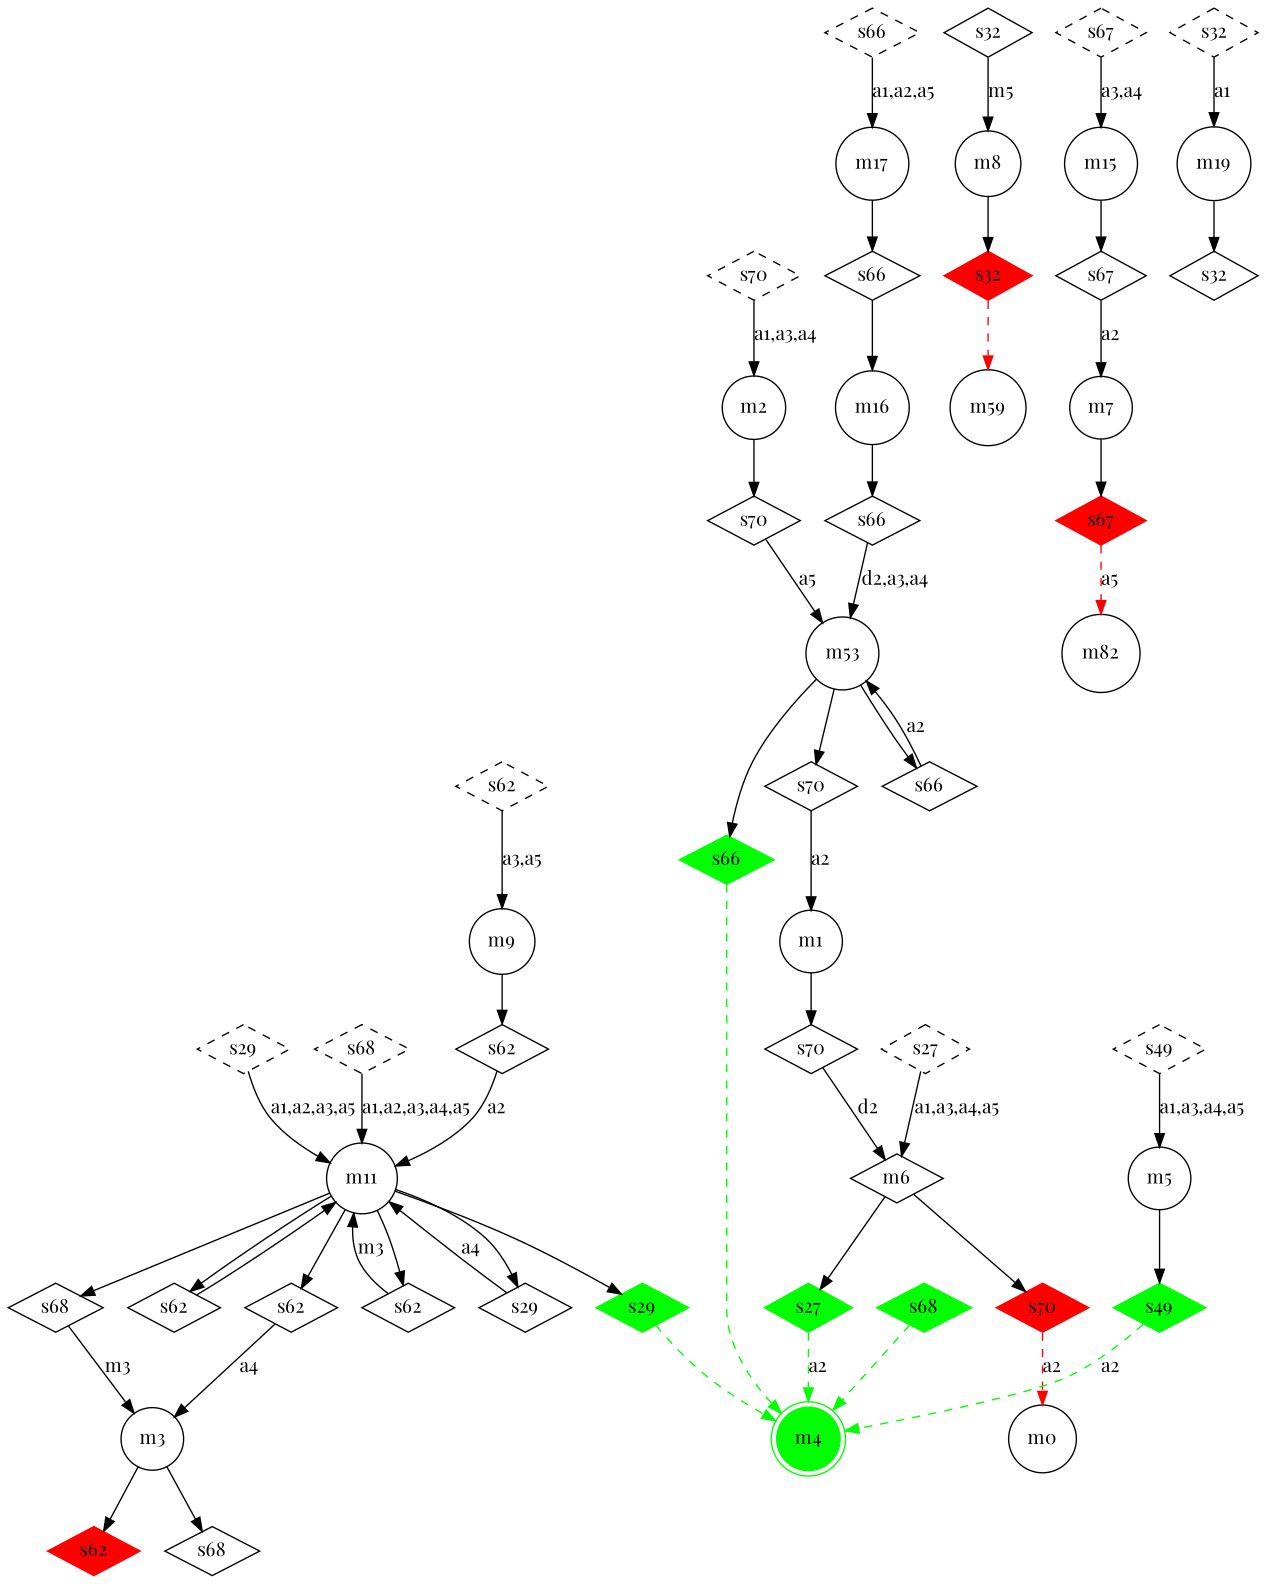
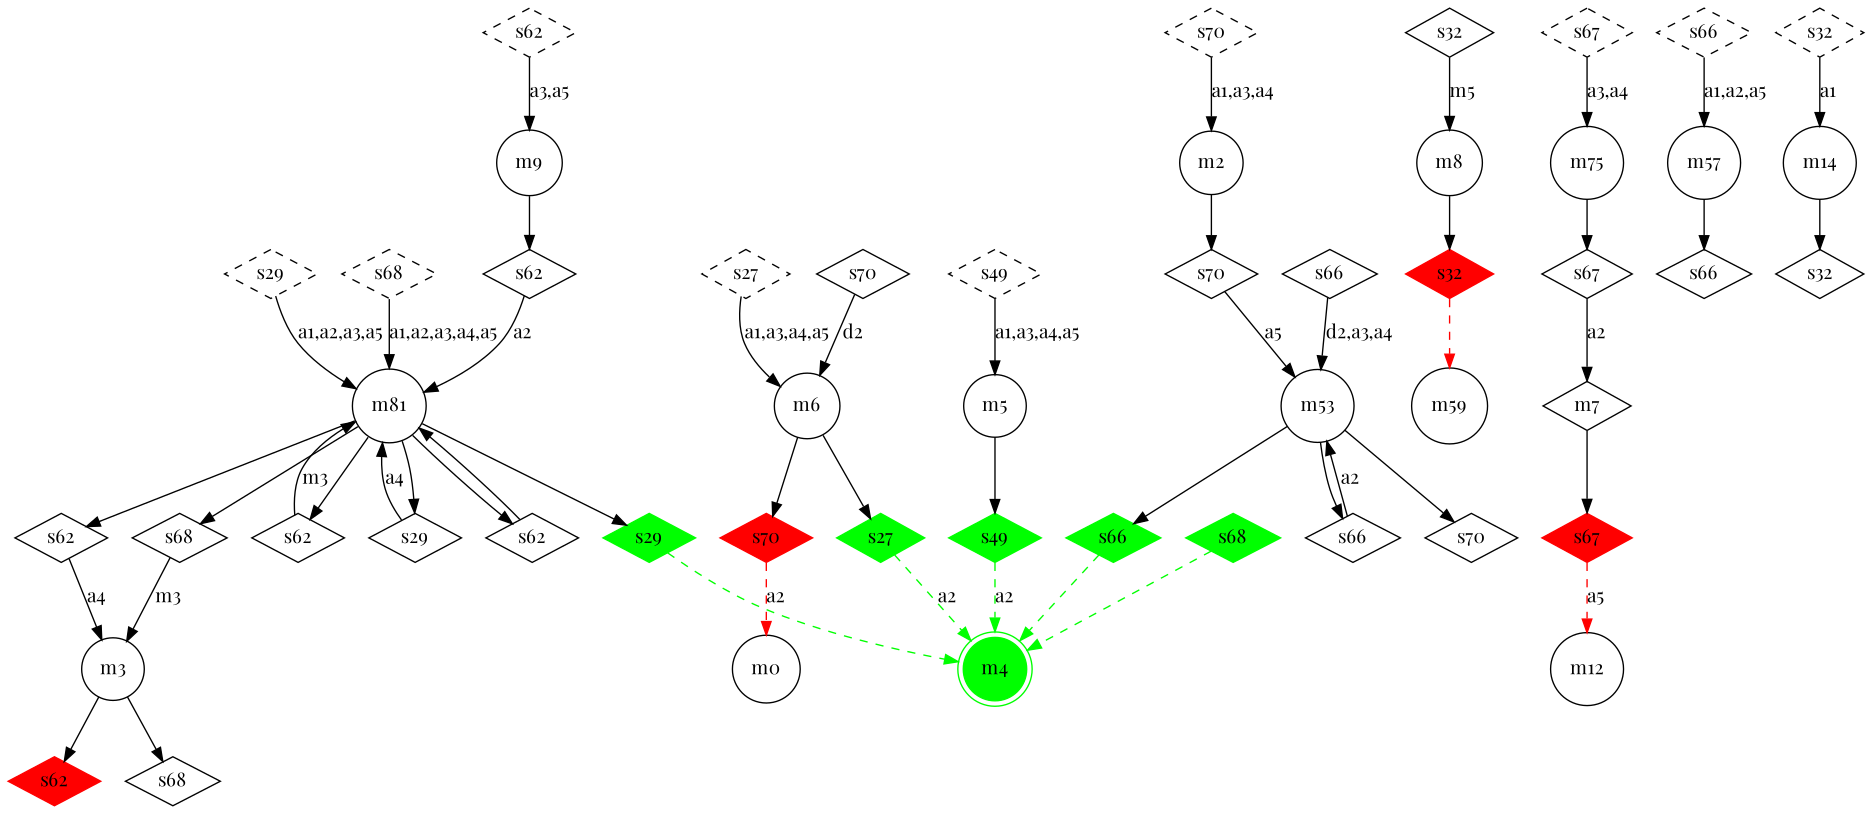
  digraph {
    fontname="Playfair Display"
    node [fontname="Playfair Display" shape=diamond]
    edge [fontname="Playfair Display"]
    m4 [color=green shape=doublecircle style=filled]
    m9 [shape=circle]
    n3 [label=s62]
-   m11 [shape=circle]
+   m11 [shape=circle label=m81]
    n5 [label=m59 shape=circle]
    m8 [shape=circle]
    n7 [color=red label=s32 style=filled]
    m2 [shape=circle]
    n9 [label=s70]
    n10 [label=m53 shape=circle]
    m3 [shape=circle]
    n12 [color=red label=s62 style=filled]
    n13 [label=s68]
-   m6
+   m6 [shape=circle]
    n15 [color=green label=s27 style=filled]
    n16 [color=red label=s70 style=filled]
    m0 [shape=circle]
-   m16 [shape=circle]
    n19 [label=s66]
-   m15 [shape=circle]
+   m15 [shape=circle label=m75]
    n21 [label=s67]
-   m7 [shape=circle]
+   m7
    n23 [label=s32]
    n24 [label=s29]
    n25 [color=green label=s29 style=filled]
    n26 [label=s62]
    n27 [label=s62]
    n28 [label=s62]
    n29 [label=s68]
    n30 [color=red label=s67 style=filled]
-   m12 [shape=circle label=m82]
-   m17 [shape=circle]
+   m12 [shape=circle]
+   m17 [shape=circle label=m57]
    n33 [label=s66]
-   m14 [shape=circle label=m19]
+   m14 [shape=circle]
    n35 [label=s32]
    n36 [label=s66]
    n37 [color=green label=s66 style=filled]
    n38 [label=s70]
-   m1 [shape=circle]
    n40 [label=s70]
    n41 [color=green label=s68 style=filled]
    m5 [shape=circle]
    n43 [color=green label=s49 style=filled]
    n44 [label=s27 style=dashed]
    n45 [label=s29 style=dashed]
    n46 [label=s32 style=dashed]
    n47 [label=s49 style=dashed]
    n48 [label=s62 style=dashed]
    n49 [label=s66 style=dashed]
    n50 [label=s67 style=dashed]
    n51 [label=s68 style=dashed]
    n52 [label=s70 style=dashed]
    m9 -> n3
    n3 -> m11 [label=a2]
    m11 -> n24
    m11 -> n25
    m11 -> n26
    m11 -> n27
    m11 -> n28
    m11 -> n29
    m8 -> n7
    n7 -> n5 [color=red style=dashed]
    m2 -> n9
    n9 -> n10 [label=a5]
    n10 -> n36
    n10 -> n37
    n10 -> n38
    m3 -> n12
    m3 -> n13
    m6 -> n15
    m6 -> n16
    n15 -> m4 [color=green label=a2 style=dashed]
    n16 -> m0 [color=red label=a2 style=dashed]
-   m16 -> n19
    n19 -> n10 [label="d2,a3,a4"]
    m15 -> n21
    n21 -> m7 [label=a2]
    m7 -> n30
    n23 -> m8 [label=m5]
    n24 -> m11 [label=a4]
    n25 -> m4 [color=green style=dashed]
    n26 -> m11
    n27 -> m11 [label=m3]
    n28 -> m3 [label=a4]
    n29 -> m3 [label=m3]
    n30 -> m12 [color=red label=a5 style=dashed]
    m17 -> n33
-   n33 -> m16
    m14 -> n35
    n36 -> n10 [label=a2]
    n37 -> m4 [color=green style=dashed]
-   n38 -> m1 [label=a2]
-   m1 -> n40
    n40 -> m6 [label=d2]
    n41 -> m4 [color=green style=dashed]
    m5 -> n43
    n43 -> m4 [color=green label=a2 style=dashed]
    n44 -> m6 [label="a1,a3,a4,a5"]
    n45 -> m11 [label="a1,a2,a3,a5"]
    n46 -> m14 [label=a1]
    n47 -> m5 [label="a1,a3,a4,a5"]
    n48 -> m9 [label="a3,a5"]
    n49 -> m17 [label="a1,a2,a5"]
    n50 -> m15 [label="a3,a4"]
    n51 -> m11 [label="a1,a2,a3,a4,a5"]
    n52 -> m2 [label="a1,a3,a4"]
  }
